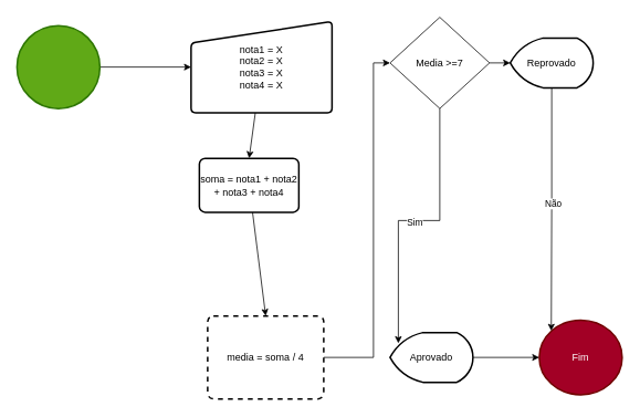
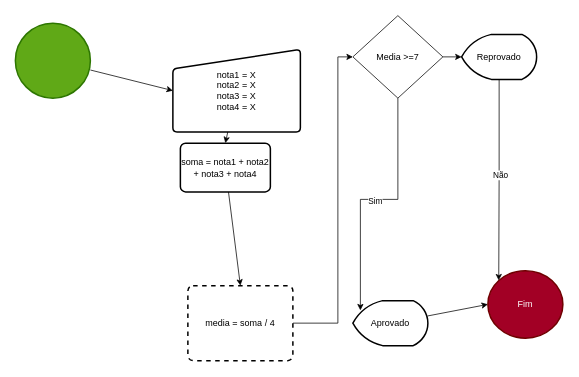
  <mxCell id="0" />
  <mxCell id="1" parent="0" />
  <mxCell id="2" style="edgeStyle=none;html=1;entryX=0;entryY=0.5;entryDx=0;entryDy=0;" parent="1" source="3" target="5" edge="1"><mxGeometry relative="1" as="geometry" /></mxCell>
  <mxCell id="3" value="" style="strokeWidth=2;html=1;shape=mxgraph.flowchart.start_2;whiteSpace=wrap;fillColor=#60a917;fontColor=#ffffff;strokeColor=#2D7600;" parent="1" vertex="1"><mxGeometry x="20" y="30" width="100" height="100" as="geometry" /></mxCell>
  <mxCell id="4" style="edgeStyle=none;html=1;entryX=0.5;entryY=0;entryDx=0;entryDy=0;" parent="1" source="5" target="7" edge="1"><mxGeometry relative="1" as="geometry" /></mxCell>
- <mxCell id="5" value="nota1 = X&lt;br&gt;nota2 = X&lt;br&gt;nota3 = X&lt;br&gt;nota4 = X" style="html=1;strokeWidth=2;shape=manualInput;whiteSpace=wrap;rounded=1;size=26;arcSize=11;" parent="1" vertex="1"><mxGeometry x="230" y="25" width="170" height="110" as="geometry" /></mxCell>
+ <mxCell id="5" value="nota1 = X&lt;br&gt;nota2 = X&lt;br&gt;nota3 = X&lt;br&gt;nota4 = X" style="html=1;strokeWidth=2;shape=manualInput;whiteSpace=wrap;rounded=1;size=26;arcSize=11;" parent="1" vertex="1"><mxGeometry x="230" y="65" width="170" height="110" as="geometry" /></mxCell>
  <mxCell id="6" style="edgeStyle=none;html=1;entryX=0.5;entryY=0;entryDx=0;entryDy=0;" parent="1" source="7" target="9" edge="1"><mxGeometry relative="1" as="geometry" /></mxCell>
  <mxCell id="7" value="soma = nota1 + nota2 + nota3 + nota4" style="rounded=1;whiteSpace=wrap;html=1;absoluteArcSize=1;arcSize=14;strokeWidth=2;" parent="1" vertex="1"><mxGeometry x="240" y="190" width="120" height="65" as="geometry" /></mxCell>
  <mxCell id="8" value="" style="edgeStyle=orthogonalEdgeStyle;rounded=0;orthogonalLoop=1;jettySize=auto;html=1;entryX=0;entryY=0.5;entryDx=0;entryDy=0;" edge="1" parent="1" source="9" target="14"><mxGeometry relative="1" as="geometry"><mxPoint x="440" y="70" as="targetPoint" /><Array as="points"><mxPoint x="450" y="430" /></Array></mxGeometry></mxCell>
  <mxCell id="9" value="media = soma / 4" style="rounded=1;whiteSpace=wrap;html=1;absoluteArcSize=1;arcSize=14;strokeWidth=2;dashed=1;" parent="1" vertex="1"><mxGeometry x="250" y="380" width="140" height="100" as="geometry" /></mxCell>
  <mxCell id="10" style="edgeStyle=none;html=1;entryX=0;entryY=0.5;entryDx=0;entryDy=0;entryPerimeter=0;" parent="1" source="11" target="12" edge="1"><mxGeometry relative="1" as="geometry" /></mxCell>
  <mxCell id="11" value="Aprovado" style="strokeWidth=2;html=1;shape=mxgraph.flowchart.display;whiteSpace=wrap;" parent="1" vertex="1"><mxGeometry x="470" y="400" width="100" height="60" as="geometry" /></mxCell>
- <mxCell id="12" value="Fim" style="strokeWidth=2;html=1;shape=mxgraph.flowchart.start_2;whiteSpace=wrap;fillColor=#a20025;fontColor=#ffffff;strokeColor=#6F0000;" parent="1" vertex="1"><mxGeometry x="650" y="385" width="100" height="90" as="geometry" /></mxCell>
+ <mxCell id="12" value="Fim" style="strokeWidth=2;html=1;shape=mxgraph.flowchart.start_2;whiteSpace=wrap;fillColor=#a20025;fontColor=#ffffff;strokeColor=#6F0000;" parent="1" vertex="1"><mxGeometry x="650" y="360" width="100" height="90" as="geometry" /></mxCell>
  <mxCell id="13" value="" style="edgeStyle=orthogonalEdgeStyle;rounded=0;orthogonalLoop=1;jettySize=auto;html=1;" edge="1" parent="1" source="14" target="17"><mxGeometry relative="1" as="geometry"><Array as="points"><mxPoint x="640" y="75" /><mxPoint x="640" y="75" /></Array></mxGeometry></mxCell>
  <mxCell id="14" value="Media &amp;gt;=7" style="rhombus;whiteSpace=wrap;html=1;" vertex="1" parent="1"><mxGeometry x="470" y="20" width="120" height="110" as="geometry" /></mxCell>
  <mxCell id="15" style="edgeStyle=orthogonalEdgeStyle;rounded=0;orthogonalLoop=1;jettySize=auto;html=1;entryX=0.1;entryY=0.217;entryDx=0;entryDy=0;entryPerimeter=0;" edge="1" parent="1" source="14" target="11"><mxGeometry relative="1" as="geometry" /></mxCell>
  <mxCell id="16" value="Sim" style="edgeLabel;html=1;align=center;verticalAlign=middle;resizable=0;points=[];" vertex="1" connectable="0" parent="15"><mxGeometry x="-0.005" y="2" relative="1" as="geometry"><mxPoint as="offset" /></mxGeometry></mxCell>
  <mxCell id="17" value="Reprovado" style="strokeWidth=2;html=1;shape=mxgraph.flowchart.display;whiteSpace=wrap;" vertex="1" parent="1"><mxGeometry x="615" y="45" width="100" height="60" as="geometry" /></mxCell>
  <mxCell id="18" style="edgeStyle=orthogonalEdgeStyle;rounded=0;orthogonalLoop=1;jettySize=auto;html=1;entryX=0.145;entryY=0.145;entryDx=0;entryDy=0;entryPerimeter=0;" edge="1" parent="1" source="17" target="12"><mxGeometry relative="1" as="geometry" /></mxCell>
  <mxCell id="19" value="Não" style="edgeLabel;html=1;align=center;verticalAlign=middle;resizable=0;points=[];" vertex="1" connectable="0" parent="18"><mxGeometry x="-0.055" y="1" relative="1" as="geometry"><mxPoint as="offset" /></mxGeometry></mxCell>
